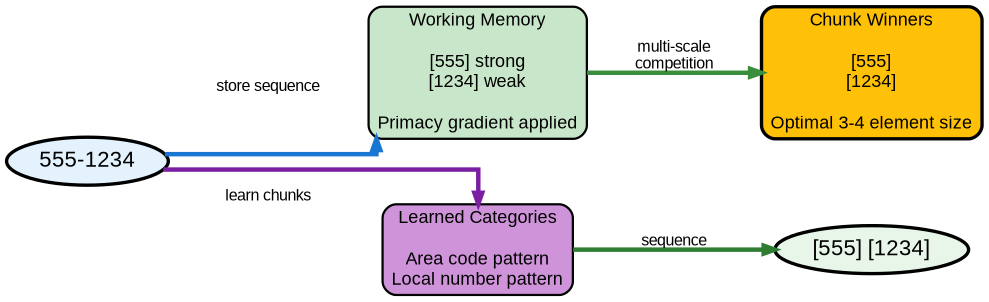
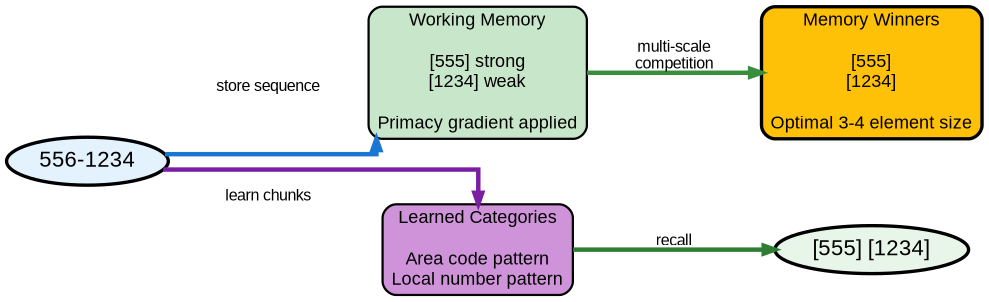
  digraph {
    nodesep=0.8
    rankdir=LR
    ranksep=1.2
    splines=ortho
    node [fontname=Arial fontsize=16 penwidth=3 shape=box style="rounded,filled"]
    edge [fontname=Arial fontsize=14 penwidth=4]
-   n1 [fillcolor="#E3F2FD" fontsize=20 label="555-1234" shape=ellipse width=1.5]
+   n1 [fillcolor="#E3F2FD" fontsize=20 label="556-1234" shape=ellipse width=1.5]
    n2 [fillcolor="#C8E6C9" label="Working Memory\n\n[555] strong\n[1234] weak\n\nPrimacy gradient applied" penwidth=2]
    n3 [fillcolor="#CE93D8" label="Learned Categories\n\nArea code pattern\nLocal number pattern" penwidth=2]
-   n4 [fillcolor="#FFC107" label="Chunk Winners\n\n[555]\n[1234]\n\nOptimal 3-4 element size" style="rounded,filled,bold"]
+   n4 [fillcolor="#FFC107" label="Memory Winners\n\n[555]\n[1234]\n\nOptimal 3-4 element size" style="rounded,filled,bold"]
    n5 [fillcolor="#E8F5E9" fontsize=20 label="[555] [1234]" shape=ellipse width=1.8]
    n1 -> n2 [color="#1976D2" label="store sequence"]
    n1 -> n3 [color="#7B1FA2" label="learn chunks"]
    n2 -> n4 [color="#388E3C" label="multi-scale\ncompetition"]
-   n3 -> n5 [color="#2E7D32" label=sequence]
+   n3 -> n5 [color="#2E7D32" label=recall]
  }
